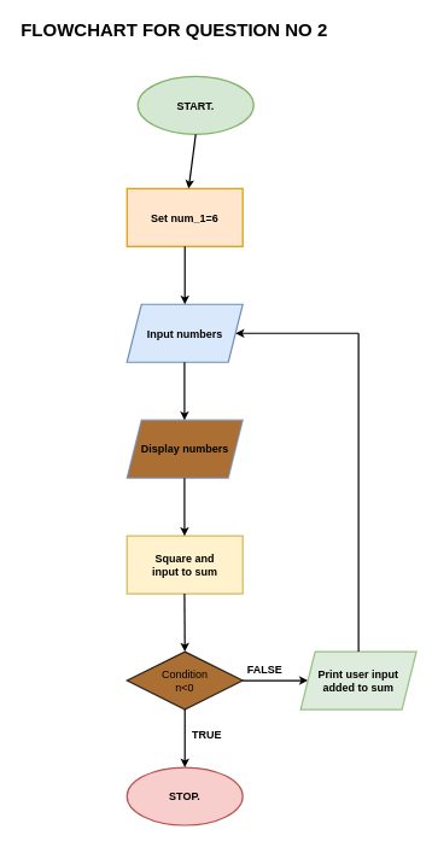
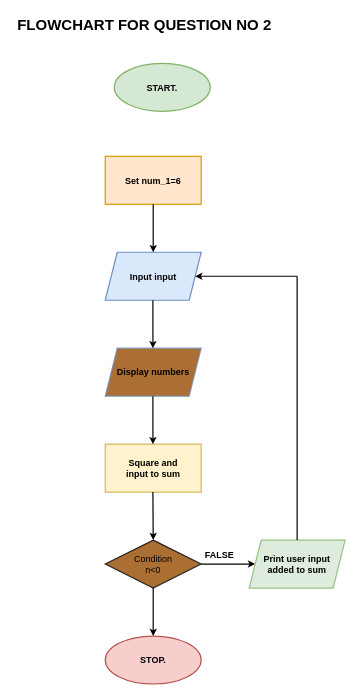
  <mxCell id="0" />
  <mxCell id="1" parent="0" />
  <mxCell id="2" value="&lt;font size=&quot;1&quot;&gt;&lt;b style=&quot;font-size: 15px;&quot;&gt;START.&lt;/b&gt;&lt;/font&gt;" style="ellipse;whiteSpace=wrap;html=1;strokeWidth=2;fillColor=#d5e8d4;strokeColor=#82b366;" vertex="1" parent="1"><mxGeometry x="190" y="105" width="160" height="80" as="geometry" /></mxCell>
  <mxCell id="3" value="&lt;font size=&quot;1&quot;&gt;&lt;b style=&quot;font-size: 15px;&quot;&gt;STOP.&lt;/b&gt;&lt;/font&gt;" style="ellipse;whiteSpace=wrap;html=1;strokeWidth=2;fillColor=#f8cecc;strokeColor=#b85450;" vertex="1" parent="1"><mxGeometry x="175" y="1060" width="160" height="80" as="geometry" /></mxCell>
  <mxCell id="4" value="&lt;font style=&quot;font-size: 15px;&quot;&gt;&lt;b&gt;S&lt;span style=&quot;white-space: pre;&quot;&gt;et num_1=6&lt;/span&gt;&lt;/b&gt;&lt;/font&gt;" style="rounded=0;whiteSpace=wrap;html=1;strokeWidth=2;fontSize=15;fillColor=#ffe6cc;strokeColor=#d79b00;" vertex="1" parent="1"><mxGeometry x="175" y="260" width="160" height="80" as="geometry" /></mxCell>
- <mxCell id="5" value="" style="endArrow=classic;html=1;rounded=0;fontSize=15;exitX=0.5;exitY=1;exitDx=0;exitDy=0;strokeWidth=2;" edge="1" parent="1" source="2" target="4"><mxGeometry width="50" height="50" relative="1" as="geometry"><mxPoint x="234.5" y="180" as="sourcePoint" /><mxPoint x="234.5" y="250" as="targetPoint" /></mxGeometry></mxCell>
- <mxCell id="6" value="&lt;b&gt;Input numbers&lt;/b&gt;" style="shape=parallelogram;perimeter=parallelogramPerimeter;whiteSpace=wrap;html=1;fixedSize=1;strokeWidth=2;fontSize=15;fillColor=#dae8fc;strokeColor=#6c8ebf;" vertex="1" parent="1"><mxGeometry x="175" y="420" width="160" height="80" as="geometry" /></mxCell>
+ <mxCell id="6" value="&lt;b&gt;Input input&lt;/b&gt;" style="shape=parallelogram;perimeter=parallelogramPerimeter;whiteSpace=wrap;html=1;fixedSize=1;strokeWidth=2;fontSize=15;fillColor=#dae8fc;strokeColor=#6c8ebf;" vertex="1" parent="1"><mxGeometry x="175" y="420" width="160" height="80" as="geometry" /></mxCell>
  <mxCell id="7" value="" style="endArrow=classic;html=1;rounded=0;fontSize=15;entryX=0.5;entryY=0;entryDx=0;entryDy=0;exitX=0.5;exitY=1;exitDx=0;exitDy=0;strokeWidth=2;" edge="1" parent="1" source="4" target="6"><mxGeometry width="50" height="50" relative="1" as="geometry"><mxPoint x="245" y="350" as="sourcePoint" /><mxPoint x="234.864" y="400" as="targetPoint" /></mxGeometry></mxCell>
  <mxCell id="8" value="&lt;b&gt;Display numbers&lt;/b&gt;" style="shape=parallelogram;perimeter=parallelogramPerimeter;whiteSpace=wrap;html=1;fixedSize=1;strokeWidth=2;fontSize=15;fillColor=#964B00;strokeColor=#6c8ebf;opacity=80;" vertex="1" parent="1"><mxGeometry x="175" y="580" width="160" height="80" as="geometry" /></mxCell>
  <mxCell id="9" value="" style="endArrow=classic;html=1;rounded=0;fontSize=15;entryX=0.5;entryY=0;entryDx=0;entryDy=0;exitX=0.5;exitY=1;exitDx=0;exitDy=0;strokeWidth=2;" edge="1" parent="1"><mxGeometry width="50" height="50" relative="1" as="geometry"><mxPoint x="254.5" y="500" as="sourcePoint" /><mxPoint x="254.5" y="580" as="targetPoint" /></mxGeometry></mxCell>
  <mxCell id="10" value="&lt;div&gt;&lt;font style=&quot;font-size: 15px;&quot;&gt;&lt;b&gt;S&lt;span style=&quot;white-space: pre;&quot;&gt;quare and&lt;/span&gt;&lt;/b&gt;&lt;/font&gt;&lt;/div&gt;&lt;div&gt;&lt;font style=&quot;font-size: 15px;&quot;&gt;&lt;b&gt;&lt;span style=&quot;white-space: pre;&quot;&gt;input to sum&lt;br&gt;&lt;/span&gt;&lt;/b&gt;&lt;/font&gt;&lt;/div&gt;" style="rounded=0;whiteSpace=wrap;html=1;strokeWidth=2;fontSize=15;fillColor=#fff2cc;strokeColor=#d6b656;" vertex="1" parent="1"><mxGeometry x="175" y="740" width="160" height="80" as="geometry" /></mxCell>
  <mxCell id="11" value="" style="endArrow=classic;html=1;rounded=0;fontSize=15;entryX=0.5;entryY=0;entryDx=0;entryDy=0;exitX=0.5;exitY=1;exitDx=0;exitDy=0;strokeWidth=2;" edge="1" parent="1"><mxGeometry width="50" height="50" relative="1" as="geometry"><mxPoint x="254.5" y="660" as="sourcePoint" /><mxPoint x="254.5" y="740" as="targetPoint" /></mxGeometry></mxCell>
  <mxCell id="12" value="" style="endArrow=classic;html=1;rounded=0;fontSize=15;entryX=0.5;entryY=0;entryDx=0;entryDy=0;exitX=0.5;exitY=1;exitDx=0;exitDy=0;strokeWidth=2;" edge="1" parent="1" target="13"><mxGeometry width="50" height="50" relative="1" as="geometry"><mxPoint x="254.5" y="820" as="sourcePoint" /><mxPoint x="254.5" y="900" as="targetPoint" /></mxGeometry></mxCell>
  <mxCell id="13" value="&lt;div&gt;Condition&lt;/div&gt;&lt;div&gt;n&amp;lt;0&lt;br&gt;&lt;/div&gt;" style="rhombus;whiteSpace=wrap;html=1;strokeWidth=2;fontSize=15;fillColor=#964B00;opacity=80;" vertex="1" parent="1"><mxGeometry x="175" y="900" width="160" height="80" as="geometry" /></mxCell>
  <mxCell id="14" value="" style="endArrow=classic;html=1;rounded=0;fontSize=15;exitX=0.5;exitY=1;exitDx=0;exitDy=0;strokeWidth=2;" edge="1" parent="1" source="13"><mxGeometry width="50" height="50" relative="1" as="geometry"><mxPoint x="105" y="910" as="sourcePoint" /><mxPoint x="255" y="1060" as="targetPoint" /></mxGeometry></mxCell>
  <mxCell id="15" value="" style="endArrow=classic;html=1;rounded=0;strokeWidth=2;fontSize=15;entryX=0;entryY=0.5;entryDx=0;entryDy=0;" edge="1" parent="1" target="18"><mxGeometry width="50" height="50" relative="1" as="geometry"><mxPoint x="335" y="940" as="sourcePoint" /><mxPoint x="415" y="940" as="targetPoint" /></mxGeometry></mxCell>
- <mxCell id="16" value="&lt;b&gt;TRUE&lt;/b&gt;" style="text;html=1;align=center;verticalAlign=middle;resizable=0;points=[];autosize=1;fontSize=15;" vertex="1" parent="1"><mxGeometry x="255" y="1000" width="60" height="30" as="geometry" /></mxCell>
  <mxCell id="17" value="&lt;b&gt;FALSE&lt;/b&gt;" style="text;html=1;align=center;verticalAlign=middle;resizable=0;points=[];autosize=1;fontSize=15;" vertex="1" parent="1"><mxGeometry x="330" y="910" width="70" height="30" as="geometry" /></mxCell>
  <mxCell id="18" value="&lt;div&gt;&lt;b&gt;Print user input&lt;/b&gt;&lt;/div&gt;&lt;div&gt;&lt;b&gt;added to sum&lt;br&gt;&lt;/b&gt;&lt;/div&gt;" style="shape=parallelogram;perimeter=parallelogramPerimeter;whiteSpace=wrap;html=1;fixedSize=1;strokeWidth=2;fontSize=15;fillColor=#d5e8d4;strokeColor=#82b366;opacity=80;" vertex="1" parent="1"><mxGeometry x="415" y="900" width="160" height="80" as="geometry" /></mxCell>
  <mxCell id="19" value="" style="endArrow=classic;html=1;rounded=0;strokeWidth=2;fontSize=15;" edge="1" parent="1"><mxGeometry width="50" height="50" relative="1" as="geometry"><mxPoint x="495" y="460" as="sourcePoint" /><mxPoint x="325" y="460" as="targetPoint" /></mxGeometry></mxCell>
  <mxCell id="20" value="" style="endArrow=none;html=1;rounded=0;strokeWidth=2;fontSize=15;exitX=0.5;exitY=0;exitDx=0;exitDy=0;" edge="1" parent="1" source="18"><mxGeometry width="50" height="50" relative="1" as="geometry"><mxPoint x="485" y="870" as="sourcePoint" /><mxPoint x="495" y="460" as="targetPoint" /></mxGeometry></mxCell>
  <mxCell id="21" value="&lt;font style=&quot;font-size: 25px;&quot;&gt;&lt;b&gt;FLOWCHART FOR QUESTION NO 2&lt;/b&gt;&lt;/font&gt;" style="text;html=1;align=center;verticalAlign=middle;resizable=0;points=[];autosize=1;strokeColor=none;fillColor=none;fontSize=15;" vertex="1" parent="1"><mxGeometry x="20" y="20" width="440" height="40" as="geometry" /></mxCell>
